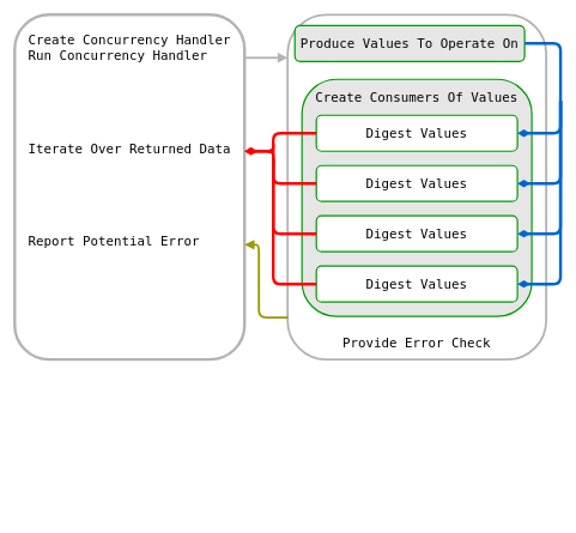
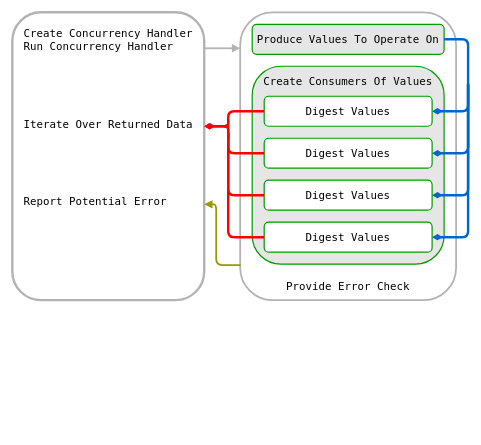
  <mxCell id="0" style=";html=1;" />
  <mxCell id="1" style=";html=1;" parent="0" />
  <mxCell id="2" value="&lt;div style=&quot;text-align: left ; font-size: 18px&quot;&gt;&lt;br&gt;&lt;/div&gt;&lt;div style=&quot;text-align: left ; font-size: 18px&quot;&gt;&lt;br&gt;&lt;/div&gt;&lt;div style=&quot;text-align: left ; font-size: 18px&quot;&gt;&lt;br&gt;&lt;/div&gt;&lt;div style=&quot;text-align: left ; font-size: 18px&quot;&gt;&lt;br&gt;&lt;/div&gt;&lt;div style=&quot;text-align: left ; font-size: 18px&quot;&gt;&lt;br&gt;&lt;/div&gt;&lt;div style=&quot;text-align: left ; font-size: 18px&quot;&gt;&lt;br&gt;&lt;/div&gt;&lt;div style=&quot;text-align: left ; font-size: 18px&quot;&gt;&lt;br&gt;&lt;/div&gt;&lt;div style=&quot;text-align: left ; font-size: 18px&quot;&gt;&lt;br&gt;&lt;/div&gt;&lt;div style=&quot;text-align: left ; font-size: 18px&quot;&gt;&lt;br&gt;&lt;/div&gt;&lt;div style=&quot;text-align: left ; font-size: 18px&quot;&gt;&lt;br&gt;&lt;/div&gt;&lt;div style=&quot;text-align: left ; font-size: 18px&quot;&gt;&lt;br&gt;&lt;/div&gt;&lt;div style=&quot;text-align: left ; font-size: 18px&quot;&gt;&lt;br&gt;&lt;/div&gt;&lt;div style=&quot;text-align: left ; font-size: 18px&quot;&gt;&lt;br&gt;&lt;/div&gt;&lt;div style=&quot;text-align: left ; font-size: 18px&quot;&gt;&lt;br&gt;&lt;/div&gt;&lt;div style=&quot;text-align: left ; font-size: 18px&quot;&gt;&lt;br&gt;&lt;/div&gt;&lt;div style=&quot;text-align: left ; font-size: 18px&quot;&gt;&lt;br&gt;&lt;/div&gt;&lt;div style=&quot;text-align: left ; font-size: 18px&quot;&gt;&lt;br&gt;&lt;/div&gt;&lt;div style=&quot;text-align: left ; font-size: 18px&quot;&gt;&lt;br&gt;&lt;/div&gt;&lt;div style=&quot;text-align: left ; font-size: 18px&quot;&gt;&lt;br&gt;&lt;/div&gt;&lt;div style=&quot;text-align: left ; font-size: 18px&quot;&gt;&lt;br&gt;&lt;/div&gt;&lt;div style=&quot;text-align: left ; font-size: 18px&quot;&gt;&lt;span&gt;Provide Error Check&lt;/span&gt;&lt;br&gt;&lt;/div&gt;" style="rounded=1;whiteSpace=wrap;html=1;labelBackgroundColor=none;fillColor=#ffffff;strokeColor=#B3B3B3;glass=0;shadow=0;strokeWidth=3;perimeterSpacing=0;comic=0;gradientColor=none;gradientDirection=north;fontFamily=&quot;Lucida Console&quot;, Monaco, monospace;" vertex="1" parent="1"><mxGeometry x="400" y="20" width="360" height="480" as="geometry" /></mxCell>
- <mxCell id="3" value="&lt;div style=&quot;text-align: left&quot;&gt;Produce Values To Operate On&lt;/div&gt;" style="rounded=1;fillColor=#E6E6E6;strokeColor=#009900;shadow=0;gradientColor=none;fontStyle=0;html=1;fontFamily=&quot;Lucida Console&quot;, Monaco, monospace;fontSize=18;strokeWidth=2;whiteSpace=wrap;gradientDirection=south;" vertex="1" parent="1"><mxGeometry x="410" y="35" width="320" height="50" as="geometry" /></mxCell>
+ <mxCell id="3" value="&lt;div style=&quot;text-align: left&quot;&gt;Produce Values To Operate On&lt;/div&gt;" style="rounded=1;fillColor=#E6E6E6;strokeColor=#009900;shadow=0;gradientColor=none;fontStyle=0;html=1;fontFamily=&quot;Lucida Console&quot;, Monaco, monospace;fontSize=18;strokeWidth=2;whiteSpace=wrap;gradientDirection=south;" vertex="1" parent="1"><mxGeometry x="420" y="40" width="320" height="50" as="geometry" /></mxCell>
  <mxCell id="4" value="&lt;div style=&quot;text-align: left&quot;&gt;Create Concurrency Handler&lt;/div&gt;&lt;div style=&quot;text-align: left&quot;&gt;&lt;div&gt;&lt;div style=&quot;text-align: left&quot;&gt;Run Concurrency Handler&lt;/div&gt;&lt;/div&gt;&lt;div style=&quot;text-align: left&quot;&gt;&lt;br&gt;&lt;/div&gt;&lt;div style=&quot;text-align: left&quot;&gt;&lt;br&gt;&lt;/div&gt;&lt;div style=&quot;text-align: left&quot;&gt;&lt;br&gt;&lt;/div&gt;&lt;div style=&quot;text-align: left&quot;&gt;&lt;br&gt;&lt;/div&gt;&lt;div style=&quot;text-align: left&quot;&gt;&lt;br&gt;&lt;/div&gt;&lt;div style=&quot;text-align: left&quot;&gt;&lt;span&gt;Iterate Over Returned Data&lt;/span&gt;&lt;br&gt;&lt;/div&gt;&lt;div&gt;&lt;div style=&quot;text-align: left&quot;&gt;&lt;br&gt;&lt;/div&gt;&lt;div style=&quot;text-align: left&quot;&gt;&lt;br&gt;&lt;/div&gt;&lt;div style=&quot;text-align: left&quot;&gt;&lt;br&gt;&lt;/div&gt;&lt;div style=&quot;text-align: left&quot;&gt;&lt;br&gt;&lt;/div&gt;&lt;div style=&quot;text-align: left&quot;&gt;&lt;br&gt;&lt;/div&gt;&lt;div style=&quot;text-align: left&quot;&gt;&lt;span&gt;Report Potential Error&lt;/span&gt;&lt;br&gt;&lt;/div&gt;&lt;/div&gt;&lt;div style=&quot;text-align: left&quot;&gt;&lt;br&gt;&lt;/div&gt;&lt;div style=&quot;text-align: left&quot;&gt;&lt;span&gt;&lt;br&gt;&lt;/span&gt;&lt;/div&gt;&lt;div style=&quot;text-align: left&quot;&gt;&lt;span&gt;&lt;br&gt;&lt;/span&gt;&lt;/div&gt;&lt;div style=&quot;text-align: left&quot;&gt;&lt;span&gt;&lt;br&gt;&lt;/span&gt;&lt;/div&gt;&lt;div style=&quot;text-align: left&quot;&gt;&lt;span&gt;&lt;br&gt;&lt;/span&gt;&lt;/div&gt;&lt;div style=&quot;text-align: left&quot;&gt;&lt;br&gt;&lt;/div&gt;&lt;/div&gt;" style="rounded=1;fillColor=#ffffff;strokeColor=#B3B3B3;shadow=0;gradientColor=none;fontStyle=0;html=1;fontFamily=&quot;Lucida Console&quot;, Monaco, monospace;fontSize=18;strokeWidth=4;align=center;whiteSpace=wrap;gradientDirection=west;" vertex="1" parent="1"><mxGeometry x="20" y="20" width="320" height="480" as="geometry" /></mxCell>
  <mxCell id="5" value="&lt;div style=&quot;text-align: left&quot;&gt;Create Consumers Of Values&lt;/div&gt;&lt;div style=&quot;text-align: left&quot;&gt;&lt;br&gt;&lt;/div&gt;&lt;div style=&quot;text-align: left&quot;&gt;&lt;br&gt;&lt;/div&gt;&lt;div style=&quot;text-align: left&quot;&gt;&lt;br&gt;&lt;/div&gt;&lt;div style=&quot;text-align: left&quot;&gt;&lt;br&gt;&lt;/div&gt;&lt;div style=&quot;text-align: left&quot;&gt;&lt;br&gt;&lt;/div&gt;&lt;div style=&quot;text-align: left&quot;&gt;&lt;br&gt;&lt;/div&gt;&lt;div style=&quot;text-align: left&quot;&gt;&lt;br&gt;&lt;/div&gt;&lt;div style=&quot;text-align: left&quot;&gt;&lt;br&gt;&lt;/div&gt;&lt;div style=&quot;text-align: left&quot;&gt;&lt;br&gt;&lt;/div&gt;&lt;div style=&quot;text-align: left&quot;&gt;&lt;br&gt;&lt;/div&gt;&lt;div style=&quot;text-align: left&quot;&gt;&lt;br&gt;&lt;/div&gt;&lt;div style=&quot;text-align: left&quot;&gt;&lt;br&gt;&lt;/div&gt;&lt;div style=&quot;text-align: left&quot;&gt;&lt;br&gt;&lt;/div&gt;" style="rounded=1;fillColor=#E6E6E6;strokeColor=#009900;shadow=0;gradientColor=none;fontStyle=0;html=1;fontFamily=&quot;Lucida Console&quot;, Monaco, monospace;fontSize=18;strokeWidth=2;whiteSpace=wrap;gradientDirection=south;" vertex="1" parent="1"><mxGeometry x="420" y="110" width="320" height="330" as="geometry" /></mxCell>
  <mxCell id="6" value="&lt;div style=&quot;text-align: left&quot;&gt;Digest Values&lt;/div&gt;" style="rounded=1;fillColor=#FFFFFF;strokeColor=#009900;shadow=0;gradientColor=none;fontStyle=0;html=1;fontFamily=&quot;Lucida Console&quot;, Monaco, monospace;fontSize=18;strokeWidth=2;whiteSpace=wrap;" vertex="1" parent="1"><mxGeometry x="440" y="160" width="280" height="50" as="geometry" /></mxCell>
  <mxCell id="7" value="&lt;div style=&quot;text-align: left&quot;&gt;Digest Values&lt;br&gt;&lt;/div&gt;" style="rounded=1;fillColor=#FFFFFF;strokeColor=#009900;shadow=0;gradientColor=none;fontStyle=0;html=1;fontFamily=&quot;Lucida Console&quot;, Monaco, monospace;fontSize=18;strokeWidth=2;whiteSpace=wrap;" vertex="1" parent="1"><mxGeometry x="440" y="230" width="280" height="50" as="geometry" /></mxCell>
  <mxCell id="8" value="&lt;div style=&quot;text-align: left&quot;&gt;Digest Values&lt;br&gt;&lt;/div&gt;" style="rounded=1;fillColor=#FFFFFF;strokeColor=#009900;shadow=0;gradientColor=none;fontStyle=0;html=1;fontFamily=&quot;Lucida Console&quot;, Monaco, monospace;fontSize=18;strokeWidth=2;whiteSpace=wrap;" vertex="1" parent="1"><mxGeometry x="440" y="300" width="280" height="50" as="geometry" /></mxCell>
  <mxCell id="9" value="&lt;div style=&quot;text-align: left&quot;&gt;Digest Values&lt;br&gt;&lt;/div&gt;" style="rounded=1;fillColor=#FFFFFF;strokeColor=#009900;shadow=0;gradientColor=none;fontStyle=0;html=1;fontFamily=&quot;Lucida Console&quot;, Monaco, monospace;fontSize=18;strokeWidth=2;whiteSpace=wrap;" vertex="1" parent="1"><mxGeometry x="440" y="370" width="280" height="50" as="geometry" /></mxCell>
  <mxCell id="10" value="" style="edgeStyle=elbowEdgeStyle;strokeWidth=4;endArrow=none;endFill=0;fontStyle=0;html=1;fontFamily=&quot;Lucida Console&quot;, Monaco, monospace;fontSize=18;elbow=vertical;strokeColor=#FF0000;comic=0;exitX=0;exitY=0.5;" edge="1" parent="1" source="6"><mxGeometry x="-730" y="50" width="100" height="100" as="geometry"><mxPoint x="430" y="185" as="sourcePoint" /><mxPoint x="380" y="230" as="targetPoint" /><Array as="points"><mxPoint x="420" y="185" /><mxPoint x="640" y="360" /><mxPoint x="440" y="360" /></Array></mxGeometry></mxCell>
  <mxCell id="11" value="" style="edgeStyle=elbowEdgeStyle;strokeWidth=4;endArrow=none;endFill=0;fontStyle=0;html=1;fontFamily=&quot;Lucida Console&quot;, Monaco, monospace;fontSize=18;elbow=vertical;strokeColor=#FF0000;exitX=0;exitY=0.5;" edge="1" parent="1" source="7"><mxGeometry x="-730" y="290" width="100" height="100" as="geometry"><mxPoint x="420" y="255" as="sourcePoint" /><mxPoint x="380" y="220" as="targetPoint" /><Array as="points"><mxPoint x="410" y="255" /><mxPoint x="460" y="440" /></Array></mxGeometry></mxCell>
  <mxCell id="12" value="" style="edgeStyle=elbowEdgeStyle;strokeWidth=4;endArrow=none;endFill=0;fontStyle=0;html=1;fontFamily=&quot;Lucida Console&quot;, Monaco, monospace;fontSize=18;elbow=vertical;strokeColor=#FF0000;exitX=0;exitY=0.5;" edge="1" parent="1" source="8"><mxGeometry x="-730" y="410" width="100" height="100" as="geometry"><mxPoint x="640" y="580" as="sourcePoint" /><mxPoint x="380" y="220" as="targetPoint" /><Array as="points"><mxPoint x="420" y="325" /><mxPoint x="360" y="600" /></Array></mxGeometry></mxCell>
  <mxCell id="13" value="" style="edgeStyle=elbowEdgeStyle;strokeWidth=4;endArrow=diamondThin;endFill=1;fontStyle=0;html=1;fontFamily=&quot;Lucida Console&quot;, Monaco, monospace;fontSize=18;strokeColor=#FF0000;" edge="1" parent="1" target="4"><mxGeometry x="-750" y="370" width="100" height="100" as="geometry"><mxPoint x="380" y="200" as="sourcePoint" /><mxPoint x="343" y="240" as="targetPoint" /><Array as="points"><mxPoint x="380" y="210" /><mxPoint x="360" y="213" /><mxPoint x="380" y="210" /><mxPoint x="340" y="410" /></Array></mxGeometry></mxCell>
  <mxCell id="14" value="" style="edgeStyle=elbowEdgeStyle;strokeWidth=4;endArrow=diamondThin;endFill=1;fontStyle=0;html=1;fontFamily=&quot;Lucida Console&quot;, Monaco, monospace;fontSize=18;elbow=vertical;strokeColor=#0066CC;entryX=1;entryY=0.5;shadow=0;comic=0;exitX=1;exitY=0.5;" edge="1" parent="1" source="3" target="6"><mxGeometry x="-390" y="-270" width="100" height="100" as="geometry"><mxPoint x="760" y="140" as="sourcePoint" /><mxPoint x="700" y="310" as="targetPoint" /><Array as="points"><mxPoint x="780" y="130" /><mxPoint x="710" y="290" /></Array></mxGeometry></mxCell>
  <mxCell id="15" value="" style="edgeStyle=elbowEdgeStyle;strokeWidth=4;endArrow=diamondThin;endFill=1;fontStyle=0;html=1;fontFamily=&quot;Lucida Console&quot;, Monaco, monospace;fontSize=18;elbow=vertical;strokeColor=#0066CC;entryX=1;entryY=0.5;" edge="1" parent="1" target="7"><mxGeometry x="-390" y="-150" width="100" height="100" as="geometry"><mxPoint x="780" y="140" as="sourcePoint" /><mxPoint x="700" y="430" as="targetPoint" /><Array as="points"><mxPoint x="760" y="255" /><mxPoint x="700" y="380" /><mxPoint x="780" y="410" /></Array></mxGeometry></mxCell>
  <mxCell id="16" value="" style="edgeStyle=elbowEdgeStyle;strokeWidth=4;endArrow=diamondThin;endFill=1;fontStyle=0;html=1;fontFamily=&quot;Lucida Console&quot;, Monaco, monospace;fontSize=18;elbow=vertical;strokeColor=#0066CC;entryX=1;entryY=0.5;" edge="1" parent="1" target="8"><mxGeometry x="-390" y="-30" width="100" height="100" as="geometry"><mxPoint x="780" y="140" as="sourcePoint" /><mxPoint x="700" y="550" as="targetPoint" /><Array as="points"><mxPoint x="750" y="325" /></Array></mxGeometry></mxCell>
  <mxCell id="17" value="" style="edgeStyle=elbowEdgeStyle;strokeWidth=4;endArrow=diamondThin;endFill=1;fontStyle=0;html=1;fontFamily=&quot;Lucida Console&quot;, Monaco, monospace;fontSize=18;elbow=vertical;strokeColor=#0066CC;entryX=1;entryY=0.5;" edge="1" parent="1" target="9"><mxGeometry x="-390" y="90" width="100" height="100" as="geometry"><mxPoint x="780" y="140" as="sourcePoint" /><mxPoint x="700" y="670" as="targetPoint" /><Array as="points"><mxPoint x="750" y="395" /><mxPoint x="780" y="650" /></Array></mxGeometry></mxCell>
  <mxCell id="18" value="" style="edgeStyle=elbowEdgeStyle;strokeWidth=4;endArrow=none;endFill=0;fontStyle=0;html=1;fontFamily=&quot;Lucida Console&quot;, Monaco, monospace;fontSize=18;elbow=vertical;strokeColor=#FF0000;exitX=0;exitY=0.5;" edge="1" parent="1" source="9"><mxGeometry x="-730" y="510" width="100" height="100" as="geometry"><mxPoint x="640" y="710" as="sourcePoint" /><mxPoint x="380" y="220" as="targetPoint" /><Array as="points"><mxPoint x="390" y="395" /><mxPoint x="460" y="620" /><mxPoint x="420" y="720" /><mxPoint x="360" y="700" /></Array></mxGeometry></mxCell>
  <mxCell id="19" value="" style="edgeStyle=elbowEdgeStyle;elbow=vertical;strokeWidth=3;endArrow=block;endFill=1;fontStyle=0;html=1;fontFamily=&quot;Lucida Console&quot;, Monaco, monospace;fontSize=18;strokeColor=#B3B3B3;startArrow=none;startFill=0;" edge="1" parent="1" source="4" target="2"><mxGeometry x="140" y="20" width="100" height="100" as="geometry"><mxPoint x="300" y="110" as="sourcePoint" /><mxPoint x="420" y="130" as="targetPoint" /><Array as="points"><mxPoint x="370" y="80" /><mxPoint x="370" y="110" /><mxPoint x="380" y="80" /></Array></mxGeometry></mxCell>
  <mxCell id="20" value="" style="edgeStyle=elbowEdgeStyle;strokeWidth=4;endArrow=diamondThin;endFill=1;fontStyle=0;html=1;fontFamily=&quot;Lucida Console&quot;, Monaco, monospace;fontSize=18;strokeColor=#FF0000;" edge="1" parent="1"><mxGeometry x="-750" y="370" width="100" height="100" as="geometry"><mxPoint x="380" y="220" as="sourcePoint" /><mxPoint x="340" y="210" as="targetPoint" /><Array as="points"><mxPoint x="380" y="210" /><mxPoint x="360" y="213" /><mxPoint x="380" y="210" /><mxPoint x="340" y="410" /></Array></mxGeometry></mxCell>
  <mxCell id="21" value="" style="edgeStyle=elbowEdgeStyle;strokeWidth=3;endArrow=block;endFill=1;fontStyle=0;html=1;fontFamily=&quot;Lucida Console&quot;, Monaco, monospace;fontSize=18;strokeColor=#999900;startArrow=none;startFill=0;entryX=1;entryY=0.667;entryPerimeter=0;exitX=0.002;exitY=0.878;exitPerimeter=0;" edge="1" parent="1" source="2" target="4"><mxGeometry x="140" y="379.5" width="100" height="100" as="geometry"><mxPoint x="400" y="439.5" as="sourcePoint" /><mxPoint x="360" y="370" as="targetPoint" /><Array as="points"><mxPoint x="360" y="443" /><mxPoint x="360" y="390" /></Array></mxGeometry></mxCell>
